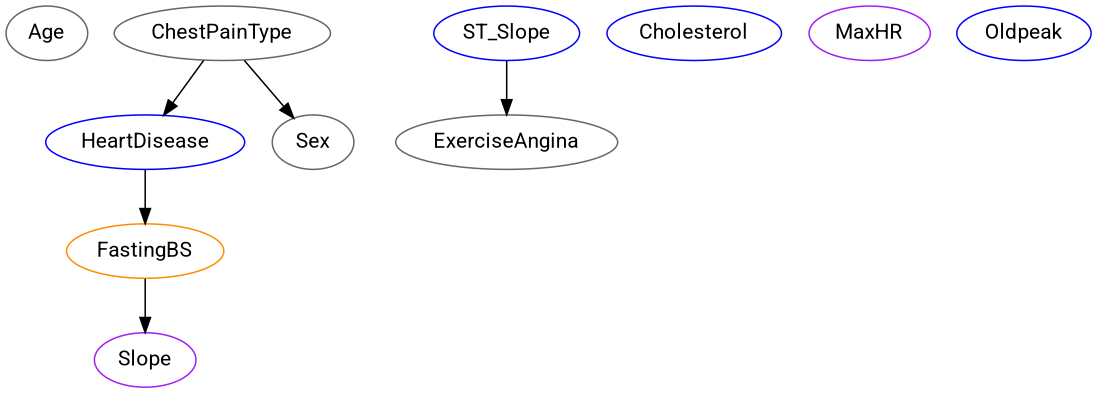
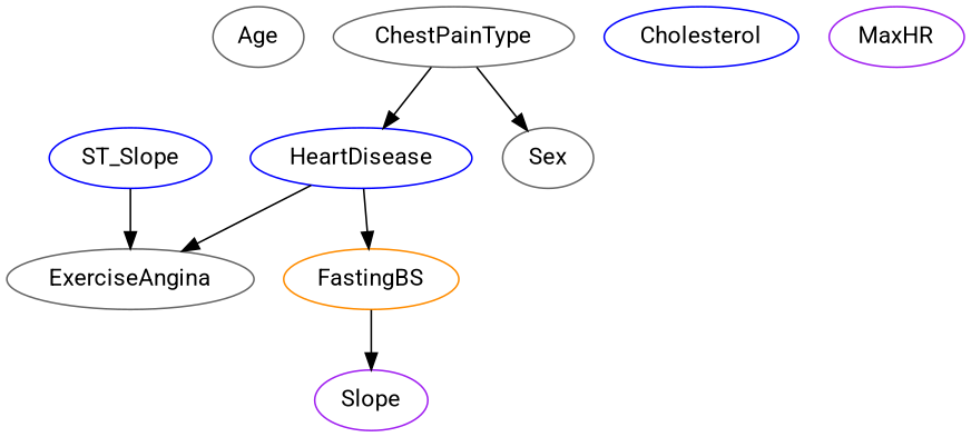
  digraph {
    fontname=Roboto
    node [color=gray40 fontname=Roboto]
    edge [fontname=Roboto]
    Age
    HeartDisease [color=blue]
    ChestPainType
    Sex
    FastingBS [color=darkorange]
    ExerciseAngina
    Cholesterol [color=blue]
    n8 [color=purple label=Slope]
    MaxHR [color=purple]
-   Oldpeak [color=blue]
    ST_Slope [color=blue]
    HeartDisease -> FastingBS
+   HeartDisease -> ExerciseAngina
    ChestPainType -> HeartDisease
    ChestPainType -> Sex
    FastingBS -> n8
    ST_Slope -> ExerciseAngina
  }
